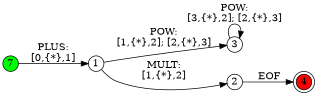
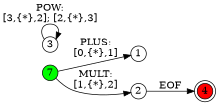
  digraph {
    rankdir=LR
    node [fixedsize=true shape=circle]
    n1 [fillcolor=green label=7 style=filled width=0.3]
    1 [width=0.3]
    3 [width=0.3]
    2 [width=0.3]
    4 [fillcolor=red shape=doublecircle style=filled width=0.3]
    n1 -> 1 [label="PLUS:\n[0,\{*\},1]"]
-   1 -> 3 [label="POW:\n[1,\{*\},2]; [2,\{*\},3]"]
-   1 -> 2 [label="MULT:\n[1,\{*\},2]"]
+   n1 -> 2 [label="MULT:\n[1,\{*\},2]"]
    3 -> 3 [label="POW:\n[3,\{*\},2]; [2,\{*\},3]"]
    2 -> 4 [label=EOF]
  }
